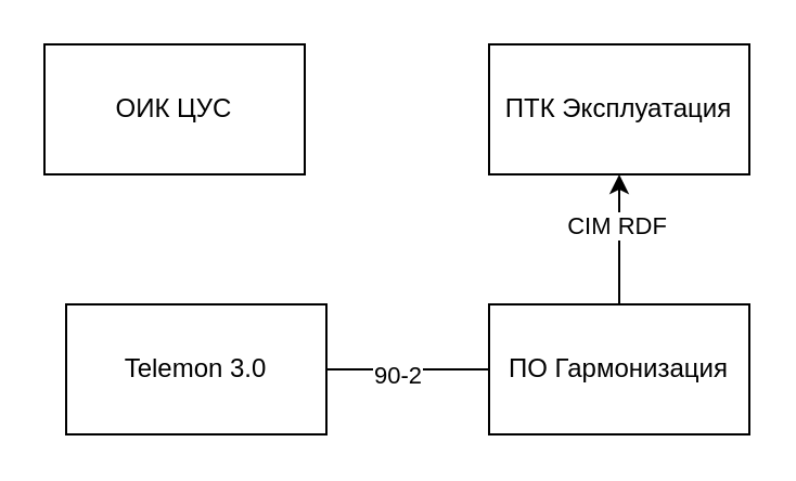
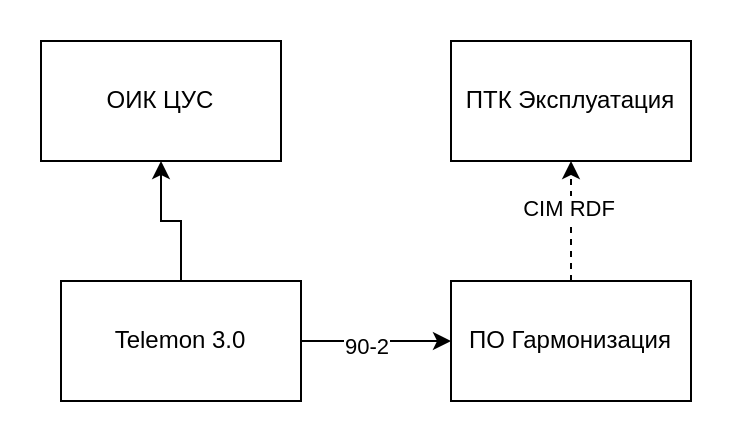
  <mxCell id="0" />
  <mxCell id="1" parent="0" />
  <mxCell id="2" value="ПТК Эксплуатация" style="rounded=0;whiteSpace=wrap;html=1;" vertex="1" parent="1"><mxGeometry x="225" y="20" width="120" height="60" as="geometry" /></mxCell>
- <mxCell id="3" value="" style="edgeStyle=orthogonalEdgeStyle;rounded=0;orthogonalLoop=1;jettySize=auto;html=1;" edge="1" parent="1" source="5" target="2"><mxGeometry relative="1" as="geometry" /></mxCell>
+ <mxCell id="3" value="" style="edgeStyle=orthogonalEdgeStyle;rounded=0;orthogonalLoop=1;jettySize=auto;html=1;dashed=1;" edge="1" parent="1" source="5" target="2"><mxGeometry relative="1" as="geometry" /></mxCell>
  <mxCell id="4" value="CIM RDF" style="edgeLabel;html=1;align=center;verticalAlign=middle;resizable=0;points=[];" vertex="1" connectable="0" parent="3"><mxGeometry x="0.248" y="2" relative="1" as="geometry"><mxPoint as="offset" /></mxGeometry></mxCell>
  <mxCell id="5" value="ПО Гармонизация" style="rounded=0;whiteSpace=wrap;html=1;" vertex="1" parent="1"><mxGeometry x="225" y="140" width="120" height="60" as="geometry" /></mxCell>
- <mxCell id="7" value="" style="edgeStyle=orthogonalEdgeStyle;rounded=0;orthogonalLoop=1;jettySize=auto;html=1;endArrow=none;" edge="1" parent="1" source="9" target="5"><mxGeometry relative="1" as="geometry" /></mxCell>
+ <mxCell id="6" value="" style="edgeStyle=orthogonalEdgeStyle;rounded=0;orthogonalLoop=1;jettySize=auto;html=1;" edge="1" parent="1" source="9" target="10"><mxGeometry relative="1" as="geometry" /></mxCell>
+ <mxCell id="7" value="" style="edgeStyle=orthogonalEdgeStyle;rounded=0;orthogonalLoop=1;jettySize=auto;html=1;" edge="1" parent="1" source="9" target="5"><mxGeometry relative="1" as="geometry" /></mxCell>
  <mxCell id="8" value="90-2" style="edgeLabel;html=1;align=center;verticalAlign=middle;resizable=0;points=[];" vertex="1" connectable="0" parent="7"><mxGeometry x="-0.146" y="-2" relative="1" as="geometry"><mxPoint as="offset" /></mxGeometry></mxCell>
  <mxCell id="9" value="Telemon 3.0" style="rounded=0;whiteSpace=wrap;html=1;" vertex="1" parent="1"><mxGeometry x="30" y="140" width="120" height="60" as="geometry" /></mxCell>
  <mxCell id="10" value="ОИК ЦУС" style="rounded=0;whiteSpace=wrap;html=1;" vertex="1" parent="1"><mxGeometry x="20" y="20" width="120" height="60" as="geometry" /></mxCell>
